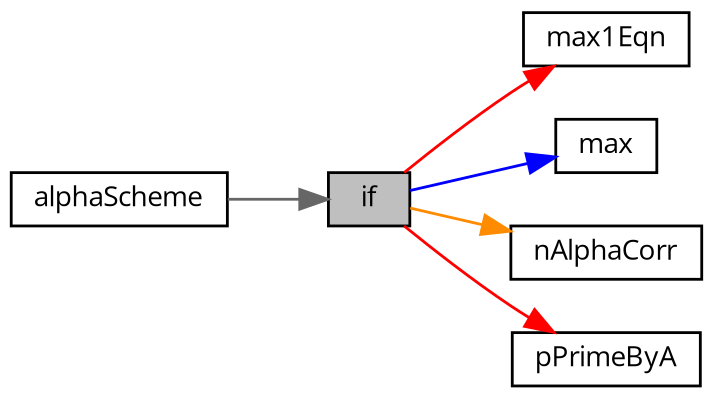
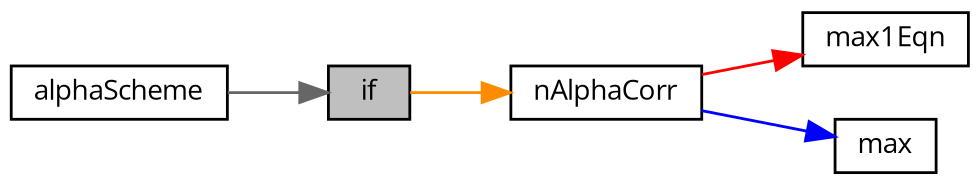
  digraph {
    fontname="Open Sans"
    rankdir=LR
    node [color=black fontname="Open Sans" fontsize=10 shape=record]
    edge [color=red fontname="Open Sans" fontsize=10 labelfontname=Helvetica labelfontsize=10 style=solid]
    n1 [fillcolor=grey75 fontcolor=black height=0.2 label=if style=filled width=0.4]
    n2 [height=0.2 label=max1Eqn width=0.4]
    n3 [height=0.2 label=max width=0.4]
    n4 [height=0.2 label=nAlphaCorr width=0.4]
-   n5 [height=0.2 label=pPrimeByA width=0.4]
    n6 [height=0.2 label=alphaScheme width=0.4]
-   n1 -> n2
-   n1 -> n3 [color=blue]
+   n4 -> n2
+   n4 -> n3 [color=blue]
    n1 -> n4 [color=darkorange]
-   n1 -> n5
    n6 -> n1 [color=gray40]
  }
